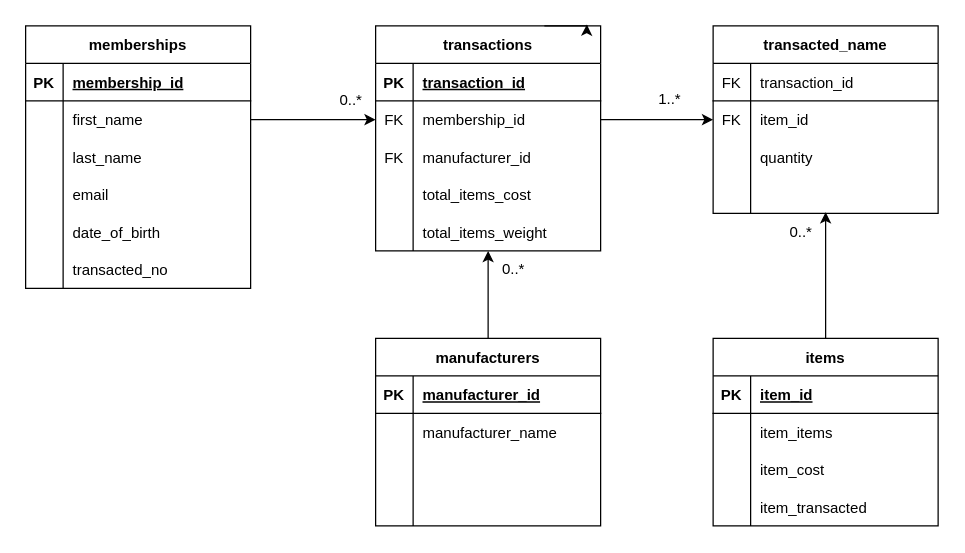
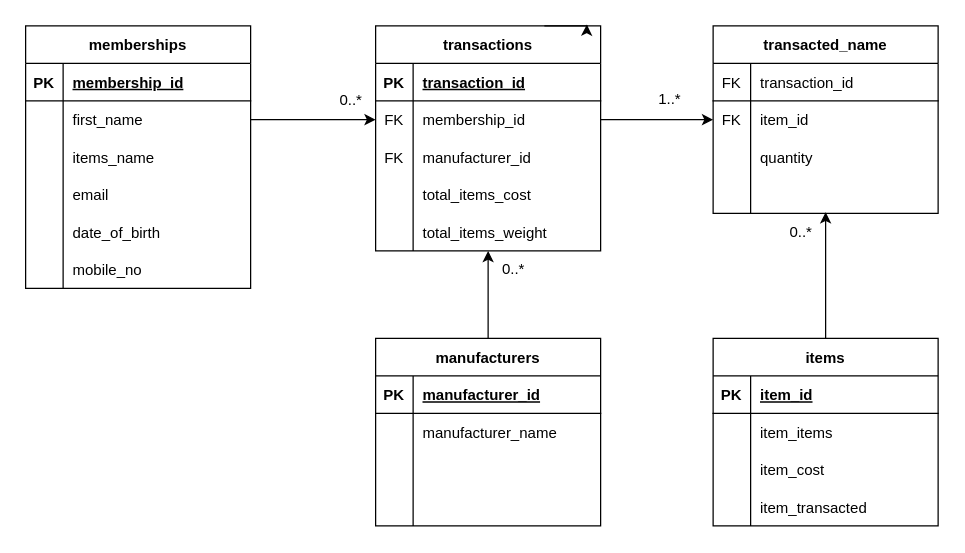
  <mxCell id="0" />
  <mxCell id="1" parent="0" />
  <mxCell id="2" value="memberships" style="shape=table;startSize=30;container=1;collapsible=1;childLayout=tableLayout;fixedRows=1;rowLines=0;fontStyle=1;align=center;resizeLast=1;" vertex="1" parent="1"><mxGeometry x="20" y="20" width="180" height="210" as="geometry" /></mxCell>
  <mxCell id="3" value="" style="shape=tableRow;horizontal=0;startSize=0;swimlaneHead=0;swimlaneBody=0;fillColor=none;collapsible=0;dropTarget=0;points=[[0,0.5],[1,0.5]];portConstraint=eastwest;top=0;left=0;right=0;bottom=1;" vertex="1" parent="2"><mxGeometry y="30" width="180" height="30" as="geometry" /></mxCell>
  <mxCell id="4" value="PK" style="shape=partialRectangle;connectable=0;fillColor=none;top=0;left=0;bottom=0;right=0;fontStyle=1;overflow=hidden;" vertex="1" parent="3"><mxGeometry width="30" height="30" as="geometry"><mxRectangle width="30" height="30" as="alternateBounds" /></mxGeometry></mxCell>
  <mxCell id="5" value="membership_id" style="shape=partialRectangle;connectable=0;fillColor=none;top=0;left=0;bottom=0;right=0;align=left;spacingLeft=6;fontStyle=5;overflow=hidden;" vertex="1" parent="3"><mxGeometry x="30" width="150" height="30" as="geometry"><mxRectangle width="150" height="30" as="alternateBounds" /></mxGeometry></mxCell>
  <mxCell id="6" value="" style="shape=tableRow;horizontal=0;startSize=0;swimlaneHead=0;swimlaneBody=0;fillColor=none;collapsible=0;dropTarget=0;points=[[0,0.5],[1,0.5]];portConstraint=eastwest;top=0;left=0;right=0;bottom=0;" vertex="1" parent="2"><mxGeometry y="60" width="180" height="30" as="geometry" /></mxCell>
  <mxCell id="7" value="" style="shape=partialRectangle;connectable=0;fillColor=none;top=0;left=0;bottom=0;right=0;editable=1;overflow=hidden;" vertex="1" parent="6"><mxGeometry width="30" height="30" as="geometry"><mxRectangle width="30" height="30" as="alternateBounds" /></mxGeometry></mxCell>
  <mxCell id="8" value="first_name" style="shape=partialRectangle;connectable=0;fillColor=none;top=0;left=0;bottom=0;right=0;align=left;spacingLeft=6;overflow=hidden;" vertex="1" parent="6"><mxGeometry x="30" width="150" height="30" as="geometry"><mxRectangle width="150" height="30" as="alternateBounds" /></mxGeometry></mxCell>
  <mxCell id="9" value="" style="shape=tableRow;horizontal=0;startSize=0;swimlaneHead=0;swimlaneBody=0;fillColor=none;collapsible=0;dropTarget=0;points=[[0,0.5],[1,0.5]];portConstraint=eastwest;top=0;left=0;right=0;bottom=0;" vertex="1" parent="2"><mxGeometry y="90" width="180" height="30" as="geometry" /></mxCell>
  <mxCell id="10" value="" style="shape=partialRectangle;connectable=0;fillColor=none;top=0;left=0;bottom=0;right=0;editable=1;overflow=hidden;" vertex="1" parent="9"><mxGeometry width="30" height="30" as="geometry"><mxRectangle width="30" height="30" as="alternateBounds" /></mxGeometry></mxCell>
- <mxCell id="11" value="last_name" style="shape=partialRectangle;connectable=0;fillColor=none;top=0;left=0;bottom=0;right=0;align=left;spacingLeft=6;overflow=hidden;" vertex="1" parent="9"><mxGeometry x="30" width="150" height="30" as="geometry"><mxRectangle width="150" height="30" as="alternateBounds" /></mxGeometry></mxCell>
+ <mxCell id="11" value="items_name" style="shape=partialRectangle;connectable=0;fillColor=none;top=0;left=0;bottom=0;right=0;align=left;spacingLeft=6;overflow=hidden;" vertex="1" parent="9"><mxGeometry x="30" width="150" height="30" as="geometry"><mxRectangle width="150" height="30" as="alternateBounds" /></mxGeometry></mxCell>
  <mxCell id="12" value="" style="shape=tableRow;horizontal=0;startSize=0;swimlaneHead=0;swimlaneBody=0;fillColor=none;collapsible=0;dropTarget=0;points=[[0,0.5],[1,0.5]];portConstraint=eastwest;top=0;left=0;right=0;bottom=0;" vertex="1" parent="2"><mxGeometry y="120" width="180" height="30" as="geometry" /></mxCell>
  <mxCell id="13" value="" style="shape=partialRectangle;connectable=0;fillColor=none;top=0;left=0;bottom=0;right=0;editable=1;overflow=hidden;" vertex="1" parent="12"><mxGeometry width="30" height="30" as="geometry"><mxRectangle width="30" height="30" as="alternateBounds" /></mxGeometry></mxCell>
  <mxCell id="14" value="email" style="shape=partialRectangle;connectable=0;fillColor=none;top=0;left=0;bottom=0;right=0;align=left;spacingLeft=6;overflow=hidden;" vertex="1" parent="12"><mxGeometry x="30" width="150" height="30" as="geometry"><mxRectangle width="150" height="30" as="alternateBounds" /></mxGeometry></mxCell>
  <mxCell id="15" value="" style="shape=tableRow;horizontal=0;startSize=0;swimlaneHead=0;swimlaneBody=0;fillColor=none;collapsible=0;dropTarget=0;points=[[0,0.5],[1,0.5]];portConstraint=eastwest;top=0;left=0;right=0;bottom=0;" vertex="1" parent="2"><mxGeometry y="150" width="180" height="30" as="geometry" /></mxCell>
  <mxCell id="16" value="" style="shape=partialRectangle;connectable=0;fillColor=none;top=0;left=0;bottom=0;right=0;editable=1;overflow=hidden;" vertex="1" parent="15"><mxGeometry width="30" height="30" as="geometry"><mxRectangle width="30" height="30" as="alternateBounds" /></mxGeometry></mxCell>
  <mxCell id="17" value="date_of_birth" style="shape=partialRectangle;connectable=0;fillColor=none;top=0;left=0;bottom=0;right=0;align=left;spacingLeft=6;overflow=hidden;" vertex="1" parent="15"><mxGeometry x="30" width="150" height="30" as="geometry"><mxRectangle width="150" height="30" as="alternateBounds" /></mxGeometry></mxCell>
  <mxCell id="18" value="" style="shape=tableRow;horizontal=0;startSize=0;swimlaneHead=0;swimlaneBody=0;fillColor=none;collapsible=0;dropTarget=0;points=[[0,0.5],[1,0.5]];portConstraint=eastwest;top=0;left=0;right=0;bottom=0;" vertex="1" parent="2"><mxGeometry y="180" width="180" height="30" as="geometry" /></mxCell>
  <mxCell id="19" value="" style="shape=partialRectangle;connectable=0;fillColor=none;top=0;left=0;bottom=0;right=0;editable=1;overflow=hidden;" vertex="1" parent="18"><mxGeometry width="30" height="30" as="geometry"><mxRectangle width="30" height="30" as="alternateBounds" /></mxGeometry></mxCell>
- <mxCell id="20" value="transacted_no" style="shape=partialRectangle;connectable=0;fillColor=none;top=0;left=0;bottom=0;right=0;align=left;spacingLeft=6;overflow=hidden;" vertex="1" parent="18"><mxGeometry x="30" width="150" height="30" as="geometry"><mxRectangle width="150" height="30" as="alternateBounds" /></mxGeometry></mxCell>
+ <mxCell id="20" value="mobile_no" style="shape=partialRectangle;connectable=0;fillColor=none;top=0;left=0;bottom=0;right=0;align=left;spacingLeft=6;overflow=hidden;" vertex="1" parent="18"><mxGeometry x="30" width="150" height="30" as="geometry"><mxRectangle width="150" height="30" as="alternateBounds" /></mxGeometry></mxCell>
  <mxCell id="21" style="edgeStyle=orthogonalEdgeStyle;rounded=0;orthogonalLoop=1;jettySize=auto;html=1;entryX=0.5;entryY=1;entryDx=0;entryDy=0;entryPerimeter=0;" edge="1" parent="1" source="22" target="62"><mxGeometry relative="1" as="geometry" /></mxCell>
  <mxCell id="22" value="manufacturers" style="shape=table;startSize=30;container=1;collapsible=1;childLayout=tableLayout;fixedRows=1;rowLines=0;fontStyle=1;align=center;resizeLast=1;" vertex="1" parent="1"><mxGeometry x="300" y="270" width="180" height="150" as="geometry" /></mxCell>
  <mxCell id="23" value="" style="shape=tableRow;horizontal=0;startSize=0;swimlaneHead=0;swimlaneBody=0;fillColor=none;collapsible=0;dropTarget=0;points=[[0,0.5],[1,0.5]];portConstraint=eastwest;top=0;left=0;right=0;bottom=1;" vertex="1" parent="22"><mxGeometry y="30" width="180" height="30" as="geometry" /></mxCell>
  <mxCell id="24" value="PK" style="shape=partialRectangle;connectable=0;fillColor=none;top=0;left=0;bottom=0;right=0;fontStyle=1;overflow=hidden;" vertex="1" parent="23"><mxGeometry width="30" height="30" as="geometry"><mxRectangle width="30" height="30" as="alternateBounds" /></mxGeometry></mxCell>
  <mxCell id="25" value="manufacturer_id" style="shape=partialRectangle;connectable=0;fillColor=none;top=0;left=0;bottom=0;right=0;align=left;spacingLeft=6;fontStyle=5;overflow=hidden;" vertex="1" parent="23"><mxGeometry x="30" width="150" height="30" as="geometry"><mxRectangle width="150" height="30" as="alternateBounds" /></mxGeometry></mxCell>
  <mxCell id="26" value="" style="shape=tableRow;horizontal=0;startSize=0;swimlaneHead=0;swimlaneBody=0;fillColor=none;collapsible=0;dropTarget=0;points=[[0,0.5],[1,0.5]];portConstraint=eastwest;top=0;left=0;right=0;bottom=0;" vertex="1" parent="22"><mxGeometry y="60" width="180" height="30" as="geometry" /></mxCell>
  <mxCell id="27" value="" style="shape=partialRectangle;connectable=0;fillColor=none;top=0;left=0;bottom=0;right=0;editable=1;overflow=hidden;" vertex="1" parent="26"><mxGeometry width="30" height="30" as="geometry"><mxRectangle width="30" height="30" as="alternateBounds" /></mxGeometry></mxCell>
  <mxCell id="28" value="manufacturer_name" style="shape=partialRectangle;connectable=0;fillColor=none;top=0;left=0;bottom=0;right=0;align=left;spacingLeft=6;overflow=hidden;" vertex="1" parent="26"><mxGeometry x="30" width="150" height="30" as="geometry"><mxRectangle width="150" height="30" as="alternateBounds" /></mxGeometry></mxCell>
  <mxCell id="29" value="" style="shape=tableRow;horizontal=0;startSize=0;swimlaneHead=0;swimlaneBody=0;fillColor=none;collapsible=0;dropTarget=0;points=[[0,0.5],[1,0.5]];portConstraint=eastwest;top=0;left=0;right=0;bottom=0;" vertex="1" parent="22"><mxGeometry y="90" width="180" height="30" as="geometry" /></mxCell>
  <mxCell id="30" value="" style="shape=partialRectangle;connectable=0;fillColor=none;top=0;left=0;bottom=0;right=0;editable=1;overflow=hidden;" vertex="1" parent="29"><mxGeometry width="30" height="30" as="geometry"><mxRectangle width="30" height="30" as="alternateBounds" /></mxGeometry></mxCell>
  <mxCell id="31" value="" style="shape=partialRectangle;connectable=0;fillColor=none;top=0;left=0;bottom=0;right=0;align=left;spacingLeft=6;overflow=hidden;" vertex="1" parent="29"><mxGeometry x="30" width="150" height="30" as="geometry"><mxRectangle width="150" height="30" as="alternateBounds" /></mxGeometry></mxCell>
  <mxCell id="32" value="" style="shape=tableRow;horizontal=0;startSize=0;swimlaneHead=0;swimlaneBody=0;fillColor=none;collapsible=0;dropTarget=0;points=[[0,0.5],[1,0.5]];portConstraint=eastwest;top=0;left=0;right=0;bottom=0;" vertex="1" parent="22"><mxGeometry y="120" width="180" height="30" as="geometry" /></mxCell>
  <mxCell id="33" value="" style="shape=partialRectangle;connectable=0;fillColor=none;top=0;left=0;bottom=0;right=0;editable=1;overflow=hidden;" vertex="1" parent="32"><mxGeometry width="30" height="30" as="geometry"><mxRectangle width="30" height="30" as="alternateBounds" /></mxGeometry></mxCell>
  <mxCell id="34" value="" style="shape=partialRectangle;connectable=0;fillColor=none;top=0;left=0;bottom=0;right=0;align=left;spacingLeft=6;overflow=hidden;" vertex="1" parent="32"><mxGeometry x="30" width="150" height="30" as="geometry"><mxRectangle width="150" height="30" as="alternateBounds" /></mxGeometry></mxCell>
  <mxCell id="35" style="edgeStyle=orthogonalEdgeStyle;rounded=0;orthogonalLoop=1;jettySize=auto;html=1;entryX=0.5;entryY=0.967;entryDx=0;entryDy=0;entryPerimeter=0;" edge="1" parent="1" source="36" target="75"><mxGeometry relative="1" as="geometry" /></mxCell>
  <mxCell id="36" value="items" style="shape=table;startSize=30;container=1;collapsible=1;childLayout=tableLayout;fixedRows=1;rowLines=0;fontStyle=1;align=center;resizeLast=1;" vertex="1" parent="1"><mxGeometry x="570" y="270" width="180" height="150" as="geometry" /></mxCell>
  <mxCell id="37" value="" style="shape=tableRow;horizontal=0;startSize=0;swimlaneHead=0;swimlaneBody=0;fillColor=none;collapsible=0;dropTarget=0;points=[[0,0.5],[1,0.5]];portConstraint=eastwest;top=0;left=0;right=0;bottom=1;" vertex="1" parent="36"><mxGeometry y="30" width="180" height="30" as="geometry" /></mxCell>
  <mxCell id="38" value="PK" style="shape=partialRectangle;connectable=0;fillColor=none;top=0;left=0;bottom=0;right=0;fontStyle=1;overflow=hidden;" vertex="1" parent="37"><mxGeometry width="30" height="30" as="geometry"><mxRectangle width="30" height="30" as="alternateBounds" /></mxGeometry></mxCell>
  <mxCell id="39" value="item_id" style="shape=partialRectangle;connectable=0;fillColor=none;top=0;left=0;bottom=0;right=0;align=left;spacingLeft=6;fontStyle=5;overflow=hidden;" vertex="1" parent="37"><mxGeometry x="30" width="150" height="30" as="geometry"><mxRectangle width="150" height="30" as="alternateBounds" /></mxGeometry></mxCell>
  <mxCell id="40" value="" style="shape=tableRow;horizontal=0;startSize=0;swimlaneHead=0;swimlaneBody=0;fillColor=none;collapsible=0;dropTarget=0;points=[[0,0.5],[1,0.5]];portConstraint=eastwest;top=0;left=0;right=0;bottom=0;" vertex="1" parent="36"><mxGeometry y="60" width="180" height="30" as="geometry" /></mxCell>
  <mxCell id="41" value="" style="shape=partialRectangle;connectable=0;fillColor=none;top=0;left=0;bottom=0;right=0;editable=1;overflow=hidden;" vertex="1" parent="40"><mxGeometry width="30" height="30" as="geometry"><mxRectangle width="30" height="30" as="alternateBounds" /></mxGeometry></mxCell>
  <mxCell id="42" value="item_items" style="shape=partialRectangle;connectable=0;fillColor=none;top=0;left=0;bottom=0;right=0;align=left;spacingLeft=6;overflow=hidden;" vertex="1" parent="40"><mxGeometry x="30" width="150" height="30" as="geometry"><mxRectangle width="150" height="30" as="alternateBounds" /></mxGeometry></mxCell>
  <mxCell id="43" value="" style="shape=tableRow;horizontal=0;startSize=0;swimlaneHead=0;swimlaneBody=0;fillColor=none;collapsible=0;dropTarget=0;points=[[0,0.5],[1,0.5]];portConstraint=eastwest;top=0;left=0;right=0;bottom=0;" vertex="1" parent="36"><mxGeometry y="90" width="180" height="30" as="geometry" /></mxCell>
  <mxCell id="44" value="" style="shape=partialRectangle;connectable=0;fillColor=none;top=0;left=0;bottom=0;right=0;editable=1;overflow=hidden;" vertex="1" parent="43"><mxGeometry width="30" height="30" as="geometry"><mxRectangle width="30" height="30" as="alternateBounds" /></mxGeometry></mxCell>
  <mxCell id="45" value="item_cost" style="shape=partialRectangle;connectable=0;fillColor=none;top=0;left=0;bottom=0;right=0;align=left;spacingLeft=6;overflow=hidden;" vertex="1" parent="43"><mxGeometry x="30" width="150" height="30" as="geometry"><mxRectangle width="150" height="30" as="alternateBounds" /></mxGeometry></mxCell>
  <mxCell id="46" value="" style="shape=tableRow;horizontal=0;startSize=0;swimlaneHead=0;swimlaneBody=0;fillColor=none;collapsible=0;dropTarget=0;points=[[0,0.5],[1,0.5]];portConstraint=eastwest;top=0;left=0;right=0;bottom=0;" vertex="1" parent="36"><mxGeometry y="120" width="180" height="30" as="geometry" /></mxCell>
  <mxCell id="47" value="" style="shape=partialRectangle;connectable=0;fillColor=none;top=0;left=0;bottom=0;right=0;editable=1;overflow=hidden;" vertex="1" parent="46"><mxGeometry width="30" height="30" as="geometry"><mxRectangle width="30" height="30" as="alternateBounds" /></mxGeometry></mxCell>
  <mxCell id="48" value="item_transacted" style="shape=partialRectangle;connectable=0;fillColor=none;top=0;left=0;bottom=0;right=0;align=left;spacingLeft=6;overflow=hidden;" vertex="1" parent="46"><mxGeometry x="30" width="150" height="30" as="geometry"><mxRectangle width="150" height="30" as="alternateBounds" /></mxGeometry></mxCell>
  <mxCell id="49" value="transactions" style="shape=table;startSize=30;container=1;collapsible=1;childLayout=tableLayout;fixedRows=1;rowLines=0;fontStyle=1;align=center;resizeLast=1;" vertex="1" parent="1"><mxGeometry x="300" y="20" width="180" height="180" as="geometry" /></mxCell>
  <mxCell id="50" value="" style="shape=tableRow;horizontal=0;startSize=0;swimlaneHead=0;swimlaneBody=0;fillColor=none;collapsible=0;dropTarget=0;points=[[0,0.5],[1,0.5]];portConstraint=eastwest;top=0;left=0;right=0;bottom=1;" vertex="1" parent="49"><mxGeometry y="30" width="180" height="30" as="geometry" /></mxCell>
  <mxCell id="51" value="PK" style="shape=partialRectangle;connectable=0;fillColor=none;top=0;left=0;bottom=0;right=0;fontStyle=1;overflow=hidden;" vertex="1" parent="50"><mxGeometry width="30" height="30" as="geometry"><mxRectangle width="30" height="30" as="alternateBounds" /></mxGeometry></mxCell>
  <mxCell id="52" value="transaction_id" style="shape=partialRectangle;connectable=0;fillColor=none;top=0;left=0;bottom=0;right=0;align=left;spacingLeft=6;fontStyle=5;overflow=hidden;" vertex="1" parent="50"><mxGeometry x="30" width="150" height="30" as="geometry"><mxRectangle width="150" height="30" as="alternateBounds" /></mxGeometry></mxCell>
  <mxCell id="53" value="" style="shape=tableRow;horizontal=0;startSize=0;swimlaneHead=0;swimlaneBody=0;fillColor=none;collapsible=0;dropTarget=0;points=[[0,0.5],[1,0.5]];portConstraint=eastwest;top=0;left=0;right=0;bottom=0;" vertex="1" parent="49"><mxGeometry y="60" width="180" height="30" as="geometry" /></mxCell>
  <mxCell id="54" value="FK" style="shape=partialRectangle;connectable=0;fillColor=none;top=0;left=0;bottom=0;right=0;editable=1;overflow=hidden;" vertex="1" parent="53"><mxGeometry width="30" height="30" as="geometry"><mxRectangle width="30" height="30" as="alternateBounds" /></mxGeometry></mxCell>
  <mxCell id="55" value="membership_id" style="shape=partialRectangle;connectable=0;fillColor=none;top=0;left=0;bottom=0;right=0;align=left;spacingLeft=6;overflow=hidden;" vertex="1" parent="53"><mxGeometry x="30" width="150" height="30" as="geometry"><mxRectangle width="150" height="30" as="alternateBounds" /></mxGeometry></mxCell>
  <mxCell id="56" value="" style="shape=tableRow;horizontal=0;startSize=0;swimlaneHead=0;swimlaneBody=0;fillColor=none;collapsible=0;dropTarget=0;points=[[0,0.5],[1,0.5]];portConstraint=eastwest;top=0;left=0;right=0;bottom=0;" vertex="1" parent="49"><mxGeometry y="90" width="180" height="30" as="geometry" /></mxCell>
  <mxCell id="57" value="FK" style="shape=partialRectangle;connectable=0;fillColor=none;top=0;left=0;bottom=0;right=0;editable=1;overflow=hidden;" vertex="1" parent="56"><mxGeometry width="30" height="30" as="geometry"><mxRectangle width="30" height="30" as="alternateBounds" /></mxGeometry></mxCell>
  <mxCell id="58" value="manufacturer_id" style="shape=partialRectangle;connectable=0;fillColor=none;top=0;left=0;bottom=0;right=0;align=left;spacingLeft=6;overflow=hidden;" vertex="1" parent="56"><mxGeometry x="30" width="150" height="30" as="geometry"><mxRectangle width="150" height="30" as="alternateBounds" /></mxGeometry></mxCell>
  <mxCell id="59" value="" style="shape=tableRow;horizontal=0;startSize=0;swimlaneHead=0;swimlaneBody=0;fillColor=none;collapsible=0;dropTarget=0;points=[[0,0.5],[1,0.5]];portConstraint=eastwest;top=0;left=0;right=0;bottom=0;" vertex="1" parent="49"><mxGeometry y="120" width="180" height="30" as="geometry" /></mxCell>
  <mxCell id="60" value="" style="shape=partialRectangle;connectable=0;fillColor=none;top=0;left=0;bottom=0;right=0;editable=1;overflow=hidden;" vertex="1" parent="59"><mxGeometry width="30" height="30" as="geometry"><mxRectangle width="30" height="30" as="alternateBounds" /></mxGeometry></mxCell>
  <mxCell id="61" value="total_items_cost" style="shape=partialRectangle;connectable=0;fillColor=none;top=0;left=0;bottom=0;right=0;align=left;spacingLeft=6;overflow=hidden;" vertex="1" parent="59"><mxGeometry x="30" width="150" height="30" as="geometry"><mxRectangle width="150" height="30" as="alternateBounds" /></mxGeometry></mxCell>
  <mxCell id="62" value="" style="shape=tableRow;horizontal=0;startSize=0;swimlaneHead=0;swimlaneBody=0;fillColor=none;collapsible=0;dropTarget=0;points=[[0,0.5],[1,0.5]];portConstraint=eastwest;top=0;left=0;right=0;bottom=0;" vertex="1" parent="49"><mxGeometry y="150" width="180" height="30" as="geometry" /></mxCell>
  <mxCell id="63" value="" style="shape=partialRectangle;connectable=0;fillColor=none;top=0;left=0;bottom=0;right=0;editable=1;overflow=hidden;" vertex="1" parent="62"><mxGeometry width="30" height="30" as="geometry"><mxRectangle width="30" height="30" as="alternateBounds" /></mxGeometry></mxCell>
  <mxCell id="64" value="total_items_weight" style="shape=partialRectangle;connectable=0;fillColor=none;top=0;left=0;bottom=0;right=0;align=left;spacingLeft=6;overflow=hidden;" vertex="1" parent="62"><mxGeometry x="30" width="150" height="30" as="geometry"><mxRectangle width="150" height="30" as="alternateBounds" /></mxGeometry></mxCell>
  <mxCell id="65" value="transacted_name" style="shape=table;startSize=30;container=1;collapsible=1;childLayout=tableLayout;fixedRows=1;rowLines=0;fontStyle=1;align=center;resizeLast=1;swimlaneLine=1;" vertex="1" parent="1"><mxGeometry x="570" y="20" width="180" height="150" as="geometry" /></mxCell>
  <mxCell id="66" value="" style="shape=tableRow;horizontal=0;startSize=0;swimlaneHead=0;swimlaneBody=0;fillColor=none;collapsible=0;dropTarget=0;points=[[0,0.5],[1,0.5]];portConstraint=eastwest;top=0;left=0;right=0;bottom=1;" vertex="1" parent="65"><mxGeometry y="30" width="180" height="30" as="geometry" /></mxCell>
  <mxCell id="67" value="FK" style="shape=partialRectangle;connectable=0;fillColor=none;top=0;left=0;bottom=0;right=0;fontStyle=0;overflow=hidden;strokeColor=none;" vertex="1" parent="66"><mxGeometry width="30" height="30" as="geometry"><mxRectangle width="30" height="30" as="alternateBounds" /></mxGeometry></mxCell>
  <mxCell id="68" value="transaction_id" style="shape=partialRectangle;connectable=0;fillColor=none;top=0;left=0;bottom=0;right=0;align=left;spacingLeft=6;fontStyle=0;overflow=hidden;strokeColor=none;" vertex="1" parent="66"><mxGeometry x="30" width="150" height="30" as="geometry"><mxRectangle width="150" height="30" as="alternateBounds" /></mxGeometry></mxCell>
  <mxCell id="69" value="" style="shape=tableRow;horizontal=0;startSize=0;swimlaneHead=0;swimlaneBody=0;fillColor=none;collapsible=0;dropTarget=0;points=[[0,0.5],[1,0.5]];portConstraint=eastwest;top=0;left=0;right=0;bottom=0;" vertex="1" parent="65"><mxGeometry y="60" width="180" height="30" as="geometry" /></mxCell>
  <mxCell id="70" value="FK" style="shape=partialRectangle;connectable=0;fillColor=none;top=0;left=0;bottom=0;right=0;editable=1;overflow=hidden;" vertex="1" parent="69"><mxGeometry width="30" height="30" as="geometry"><mxRectangle width="30" height="30" as="alternateBounds" /></mxGeometry></mxCell>
  <mxCell id="71" value="item_id" style="shape=partialRectangle;connectable=0;fillColor=none;top=0;left=0;bottom=0;right=0;align=left;spacingLeft=6;overflow=hidden;strokeColor=default;" vertex="1" parent="69"><mxGeometry x="30" width="150" height="30" as="geometry"><mxRectangle width="150" height="30" as="alternateBounds" /></mxGeometry></mxCell>
  <mxCell id="72" value="" style="shape=tableRow;horizontal=0;startSize=0;swimlaneHead=0;swimlaneBody=0;fillColor=none;collapsible=0;dropTarget=0;points=[[0,0.5],[1,0.5]];portConstraint=eastwest;top=0;left=0;right=0;bottom=0;" vertex="1" parent="65"><mxGeometry y="90" width="180" height="30" as="geometry" /></mxCell>
  <mxCell id="73" value="" style="shape=partialRectangle;connectable=0;fillColor=none;top=0;left=0;bottom=0;right=0;editable=1;overflow=hidden;" vertex="1" parent="72"><mxGeometry width="30" height="30" as="geometry"><mxRectangle width="30" height="30" as="alternateBounds" /></mxGeometry></mxCell>
  <mxCell id="74" value="quantity" style="shape=partialRectangle;connectable=0;fillColor=none;top=0;left=0;bottom=0;right=0;align=left;spacingLeft=6;overflow=hidden;" vertex="1" parent="72"><mxGeometry x="30" width="150" height="30" as="geometry"><mxRectangle width="150" height="30" as="alternateBounds" /></mxGeometry></mxCell>
  <mxCell id="75" value="" style="shape=tableRow;horizontal=0;startSize=0;swimlaneHead=0;swimlaneBody=0;fillColor=none;collapsible=0;dropTarget=0;points=[[0,0.5],[1,0.5]];portConstraint=eastwest;top=0;left=0;right=0;bottom=0;" vertex="1" parent="65"><mxGeometry y="120" width="180" height="30" as="geometry" /></mxCell>
  <mxCell id="76" value="" style="shape=partialRectangle;connectable=0;fillColor=none;top=0;left=0;bottom=0;right=0;editable=1;overflow=hidden;" vertex="1" parent="75"><mxGeometry width="30" height="30" as="geometry"><mxRectangle width="30" height="30" as="alternateBounds" /></mxGeometry></mxCell>
  <mxCell id="77" value="" style="shape=partialRectangle;connectable=0;fillColor=none;top=0;left=0;bottom=0;right=0;align=left;spacingLeft=6;overflow=hidden;" vertex="1" parent="75"><mxGeometry x="30" width="150" height="30" as="geometry"><mxRectangle width="150" height="30" as="alternateBounds" /></mxGeometry></mxCell>
  <mxCell id="78" style="edgeStyle=orthogonalEdgeStyle;rounded=0;orthogonalLoop=1;jettySize=auto;html=1;entryX=0;entryY=0.5;entryDx=0;entryDy=0;" edge="1" parent="1" source="53" target="69"><mxGeometry relative="1" as="geometry" /></mxCell>
  <mxCell id="79" style="edgeStyle=orthogonalEdgeStyle;rounded=0;orthogonalLoop=1;jettySize=auto;html=1;exitX=0.75;exitY=0;exitDx=0;exitDy=0;entryX=0.939;entryY=-0.006;entryDx=0;entryDy=0;entryPerimeter=0;" edge="1" parent="1" source="49" target="49"><mxGeometry relative="1" as="geometry" /></mxCell>
  <mxCell id="80" style="edgeStyle=orthogonalEdgeStyle;rounded=0;orthogonalLoop=1;jettySize=auto;html=1;entryX=0;entryY=0.5;entryDx=0;entryDy=0;" edge="1" parent="1" source="6" target="53"><mxGeometry relative="1" as="geometry" /></mxCell>
  <mxCell id="81" value="0..*" style="text;html=1;align=center;verticalAlign=middle;resizable=0;points=[];autosize=1;strokeColor=none;fillColor=none;" vertex="1" parent="1"><mxGeometry x="260" y="65" width="40" height="30" as="geometry" /></mxCell>
  <mxCell id="82" value="0..*" style="text;html=1;align=center;verticalAlign=middle;resizable=0;points=[];autosize=1;strokeColor=none;fillColor=none;" vertex="1" parent="1"><mxGeometry x="390" y="200" width="40" height="30" as="geometry" /></mxCell>
  <mxCell id="83" value="1..*" style="text;html=1;align=center;verticalAlign=middle;resizable=0;points=[];autosize=1;strokeColor=none;fillColor=none;" vertex="1" parent="1"><mxGeometry x="515" y="64" width="40" height="30" as="geometry" /></mxCell>
  <mxCell id="84" value="0..*" style="text;html=1;align=center;verticalAlign=middle;resizable=0;points=[];autosize=1;strokeColor=none;fillColor=none;" vertex="1" parent="1"><mxGeometry x="620" y="170" width="40" height="30" as="geometry" /></mxCell>
